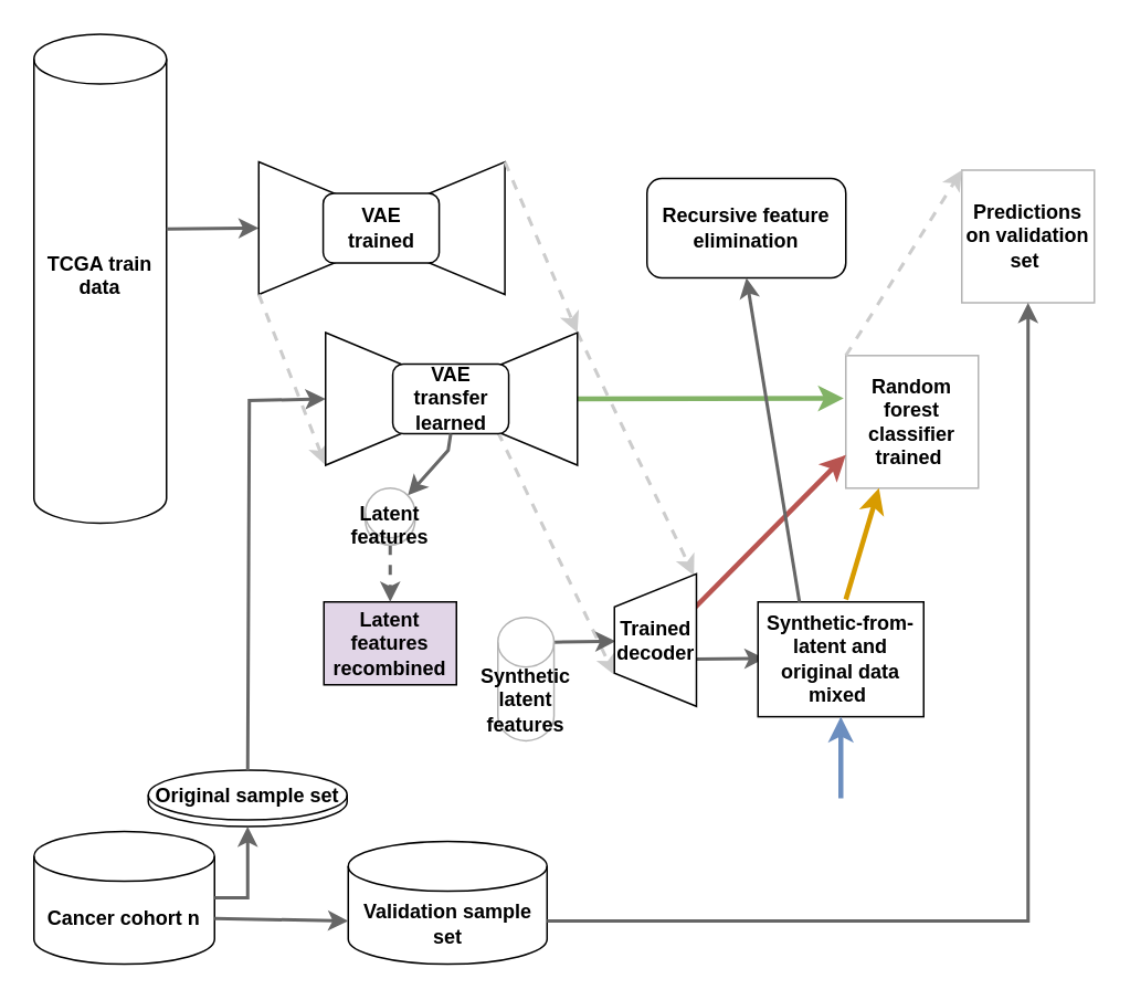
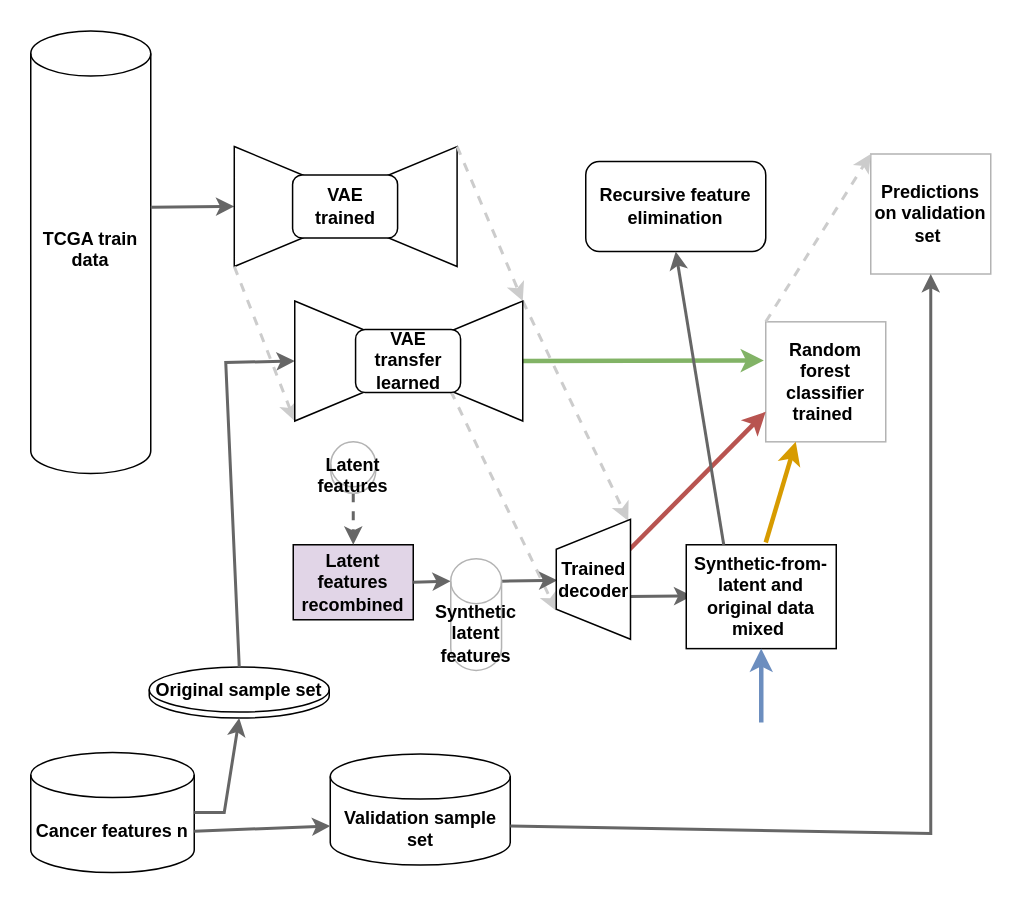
  <mxCell id="0" />
  <mxCell id="1" parent="0" />
  <mxCell id="2" value="" style="endArrow=classic;html=1;rounded=0;strokeColor=#666666;strokeWidth=2;entryX=0;entryY=0.5;entryDx=0;entryDy=0;" edge="1" parent="1"><mxGeometry width="50" height="50" relative="1" as="geometry"><mxPoint x="419" y="397" as="sourcePoint" /><mxPoint x="461" y="396.643" as="targetPoint" /><Array as="points" /></mxGeometry></mxCell>
  <mxCell id="3" value="&lt;b&gt;TCGA train data&lt;br&gt;&lt;br&gt;&lt;/b&gt;&lt;font style=&quot;font-size: 10px;&quot;&gt;&lt;br&gt;&lt;/font&gt;" style="shape=cylinder3;whiteSpace=wrap;html=1;boundedLbl=1;backgroundOutline=1;size=15;" parent="1" vertex="1"><mxGeometry x="20" y="20" width="80" height="295" as="geometry" /></mxCell>
- <mxCell id="4" value="&lt;b&gt;Cancer cohort n&lt;/b&gt;" style="shape=cylinder3;whiteSpace=wrap;html=1;boundedLbl=1;backgroundOutline=1;size=15;" parent="1" vertex="1"><mxGeometry x="20" y="501" width="109" height="80" as="geometry" /></mxCell>
- <mxCell id="5" value="&lt;b&gt;Original sample set&lt;br&gt;&lt;br&gt;&lt;br&gt;&lt;/b&gt;" style="shape=cylinder3;whiteSpace=wrap;html=1;boundedLbl=1;backgroundOutline=1;size=15;" parent="1" vertex="1"><mxGeometry x="89" y="464.01" width="120" height="34" as="geometry" /></mxCell>
- <mxCell id="6" value="&lt;b&gt;Validation sample set&lt;/b&gt;" style="shape=cylinder3;whiteSpace=wrap;html=1;boundedLbl=1;backgroundOutline=1;size=15;" parent="1" vertex="1"><mxGeometry x="209.68" y="507" width="120" height="74" as="geometry" /></mxCell>
+ <mxCell id="4" value="&lt;b&gt;Cancer features n&lt;/b&gt;" style="shape=cylinder3;whiteSpace=wrap;html=1;boundedLbl=1;backgroundOutline=1;size=15;" parent="1" vertex="1"><mxGeometry x="20" y="501" width="109" height="80" as="geometry" /></mxCell>
+ <mxCell id="5" value="&lt;b&gt;Original sample set&lt;br&gt;&lt;br&gt;&lt;br&gt;&lt;/b&gt;" style="shape=cylinder3;whiteSpace=wrap;html=1;boundedLbl=1;backgroundOutline=1;size=15;" parent="1" vertex="1"><mxGeometry x="99" y="444.01" width="120" height="34" as="geometry" /></mxCell>
+ <mxCell id="6" value="&lt;b&gt;Validation sample set&lt;/b&gt;" style="shape=cylinder3;whiteSpace=wrap;html=1;boundedLbl=1;backgroundOutline=1;size=15;" parent="1" vertex="1"><mxGeometry x="219.68" y="502" width="120" height="74" as="geometry" /></mxCell>
  <mxCell id="7" value="&lt;b&gt;Latent features&lt;br&gt;&lt;/b&gt;&lt;b style=&quot;border-color: var(--border-color);&quot;&gt;recombined&lt;/b&gt;&lt;b&gt;&lt;br&gt;&lt;/b&gt;" style="rounded=0;whiteSpace=wrap;html=1;fillColor=#e1d5e7;" parent="1" vertex="1"><mxGeometry x="195" y="362.51" width="80" height="50" as="geometry" /></mxCell>
  <mxCell id="8" style="edgeStyle=orthogonalEdgeStyle;rounded=0;orthogonalLoop=1;jettySize=auto;html=1;exitX=1;exitY=0.5;exitDx=0;exitDy=0;exitPerimeter=0;entryX=1;entryY=0;entryDx=0;entryDy=18;entryPerimeter=0;strokeColor=#CCCCCC;strokeWidth=2;" parent="1" source="37" target="37" edge="1"><mxGeometry relative="1" as="geometry" /></mxCell>
  <mxCell id="9" value="&lt;b&gt;Random forest classifier trained&amp;nbsp;&lt;/b&gt;" style="whiteSpace=wrap;html=1;aspect=fixed;strokeColor=#B3B3B3;perimeter=rectanglePerimeter;" parent="1" vertex="1"><mxGeometry x="510" y="213.88" width="80" height="80" as="geometry" /></mxCell>
  <mxCell id="10" value="&lt;b&gt;Predictions on validation set&amp;nbsp;&lt;/b&gt;" style="whiteSpace=wrap;html=1;aspect=fixed;strokeColor=#B3B3B3;" parent="1" vertex="1"><mxGeometry x="580" y="102" width="80" height="80" as="geometry" /></mxCell>
  <mxCell id="11" value="" style="endArrow=classic;html=1;rounded=0;strokeWidth=2;dashed=1;entryX=1;entryY=1;entryDx=0;entryDy=0;strokeColor=#CCCCCC;exitX=1;exitY=1;exitDx=0;exitDy=0;" parent="1" source="31" edge="1"><mxGeometry width="50" height="50" relative="1" as="geometry"><mxPoint x="452.5" y="191.5" as="sourcePoint" /><mxPoint x="418.337" y="346.514" as="targetPoint" /></mxGeometry></mxCell>
  <mxCell id="12" value="" style="endArrow=classic;html=1;rounded=0;strokeColor=#666666;strokeWidth=2;entryX=0.5;entryY=1;entryDx=0;entryDy=0;entryPerimeter=0;exitX=1;exitY=0.5;exitDx=0;exitDy=0;exitPerimeter=0;" parent="1" source="4" target="5" edge="1"><mxGeometry width="50" height="50" relative="1" as="geometry"><mxPoint x="130" y="565" as="sourcePoint" /><mxPoint x="186.858" y="807" as="targetPoint" /><Array as="points"><mxPoint x="149" y="541" /></Array></mxGeometry></mxCell>
  <mxCell id="13" value="" style="endArrow=classic;html=1;rounded=0;strokeColor=#666666;strokeWidth=2;entryX=0;entryY=0;entryDx=0;entryDy=48;entryPerimeter=0;exitX=1;exitY=0;exitDx=0;exitDy=52.5;exitPerimeter=0;" parent="1" source="4" target="6" edge="1"><mxGeometry width="50" height="50" relative="1" as="geometry"><mxPoint x="141" y="697" as="sourcePoint" /><mxPoint x="191.637" y="835.504" as="targetPoint" /><Array as="points" /></mxGeometry></mxCell>
  <mxCell id="14" value="" style="endArrow=classic;html=1;rounded=0;strokeColor=#666666;strokeWidth=2;exitX=0.5;exitY=0;exitDx=0;exitDy=0;exitPerimeter=0;entryX=0.5;entryY=1;entryDx=0;entryDy=0;" parent="1" source="5" target="33" edge="1"><mxGeometry width="50" height="50" relative="1" as="geometry"><mxPoint x="213.142" y="803" as="sourcePoint" /><mxPoint x="170" y="201" as="targetPoint" /><Array as="points"><mxPoint x="150" y="241" /></Array></mxGeometry></mxCell>
  <mxCell id="15" value="" style="endArrow=classic;html=1;rounded=0;strokeColor=#666666;strokeWidth=2;entryX=0.5;entryY=1;entryDx=0;entryDy=0;exitX=1;exitY=0;exitDx=0;exitDy=117.5;exitPerimeter=0;" parent="1" source="3" target="25" edge="1"><mxGeometry width="50" height="50" relative="1" as="geometry"><mxPoint x="130" y="142" as="sourcePoint" /><mxPoint x="194" y="141" as="targetPoint" /><Array as="points" /></mxGeometry></mxCell>
  <mxCell id="16" value="" style="endArrow=classic;html=1;rounded=0;strokeColor=#82b366;strokeWidth=3;exitX=0.5;exitY=1;exitDx=0;exitDy=0;fillColor=#d5e8d4;entryX=-0.016;entryY=0.323;entryDx=0;entryDy=0;entryPerimeter=0;" parent="1" source="31" target="9" edge="1"><mxGeometry width="50" height="50" relative="1" as="geometry"><mxPoint x="452.5" y="240.25" as="sourcePoint" /><mxPoint x="550" y="66" as="targetPoint" /><Array as="points" /></mxGeometry></mxCell>
  <mxCell id="17" value="" style="endArrow=classic;html=1;rounded=0;strokeColor=#666666;strokeWidth=2;entryX=0.5;entryY=0;entryDx=0;entryDy=0;exitX=0.5;exitY=1;exitDx=0;exitDy=0;exitPerimeter=0;dashed=1;" parent="1" source="37" target="7" edge="1"><mxGeometry x="-0.918" y="10" width="50" height="50" relative="1" as="geometry"><mxPoint x="360" y="537" as="sourcePoint" /><mxPoint x="246.858" y="900" as="targetPoint" /><Array as="points" /><mxPoint as="offset" /></mxGeometry></mxCell>
+ <mxCell id="18" value="" style="endArrow=classic;html=1;rounded=0;strokeColor=#666666;strokeWidth=2;entryX=0;entryY=0;entryDx=0;entryDy=15;entryPerimeter=0;exitX=1;exitY=0.5;exitDx=0;exitDy=0;" parent="1" source="7" target="38" edge="1"><mxGeometry width="50" height="50" relative="1" as="geometry"><mxPoint x="318" y="386" as="sourcePoint" /><mxPoint x="340" y="344" as="targetPoint" /><Array as="points" /></mxGeometry></mxCell>
  <mxCell id="19" value="" style="endArrow=classic;html=1;rounded=0;strokeColor=#d79b00;strokeWidth=3;fillColor=#ffe6cc;movable=1;resizable=1;rotatable=1;deletable=1;editable=1;connectable=1;entryX=0.25;entryY=1;entryDx=0;entryDy=0;" parent="1" target="9" edge="1"><mxGeometry width="50" height="50" relative="1" as="geometry"><mxPoint x="510" y="361" as="sourcePoint" /><mxPoint x="534" y="296" as="targetPoint" /><Array as="points" /></mxGeometry></mxCell>
  <mxCell id="20" value="&lt;b style=&quot;border-color: var(--border-color);&quot;&gt;Synthetic-from-latent&amp;nbsp;&lt;/b&gt;&lt;b style=&quot;border-color: var(--border-color);&quot;&gt;and&lt;/b&gt;&lt;b&gt;&lt;br&gt;original data mixed&amp;nbsp;&lt;/b&gt;" style="rounded=0;whiteSpace=wrap;html=1;" parent="1" vertex="1"><mxGeometry x="457" y="362.51" width="100" height="69.24" as="geometry" /></mxCell>
  <mxCell id="21" value="" style="endArrow=classic;html=1;rounded=0;strokeWidth=2;dashed=1;entryX=0.25;entryY=0;entryDx=0;entryDy=0;strokeColor=#CCCCCC;exitX=0.25;exitY=0;exitDx=0;exitDy=0;" parent="1" source="31" edge="1"><mxGeometry width="50" height="50" relative="1" as="geometry"><mxPoint x="670" y="651" as="sourcePoint" /><mxPoint x="370.337" y="406.514" as="targetPoint" /></mxGeometry></mxCell>
  <mxCell id="22" value="" style="endArrow=classic;html=1;rounded=0;strokeColor=#666666;strokeWidth=2;exitX=1;exitY=0;exitDx=0;exitDy=15;exitPerimeter=0;entryX=0.185;entryY=0.505;entryDx=0;entryDy=0;entryPerimeter=0;" parent="1" source="38" edge="1"><mxGeometry width="50" height="50" relative="1" as="geometry"><mxPoint x="408" y="347" as="sourcePoint" /><mxPoint x="371.018" y="386.244" as="targetPoint" /><Array as="points" /></mxGeometry></mxCell>
  <mxCell id="23" value="" style="group" parent="1" vertex="1" connectable="0"><mxGeometry x="172" y="107" width="195.36" height="75" as="geometry" /></mxCell>
  <mxCell id="24" value="" style="shape=trapezoid;perimeter=trapezoidPerimeter;whiteSpace=wrap;html=1;fixedSize=1;rotation=-90;" parent="23" vertex="1"><mxGeometry x="68.23" y="6" width="80" height="48" as="geometry" /></mxCell>
  <mxCell id="25" value="" style="shape=trapezoid;perimeter=trapezoidPerimeter;whiteSpace=wrap;html=1;fixedSize=1;rotation=90;" parent="23" vertex="1"><mxGeometry x="-32.32" y="6" width="80" height="48" as="geometry" /></mxCell>
  <mxCell id="26" value="" style="group" parent="23" vertex="1" connectable="0"><mxGeometry x="-3.0" y="-10" width="121.56" height="80" as="geometry" /></mxCell>
  <mxCell id="27" value="&lt;b&gt;VAE&lt;br&gt;trained&lt;/b&gt;" style="rounded=1;whiteSpace=wrap;html=1;" parent="26" vertex="1"><mxGeometry x="25.56" y="19" width="70" height="42" as="geometry" /></mxCell>
  <mxCell id="28" value="" style="endArrow=classic;html=1;rounded=0;strokeWidth=2;dashed=1;entryX=1;entryY=1;entryDx=0;entryDy=0;strokeColor=#CCCCCC;exitX=1;exitY=1;exitDx=0;exitDy=0;" parent="1" source="25" target="33" edge="1"><mxGeometry x="-1" y="111" width="50" height="50" relative="1" as="geometry"><mxPoint x="278.5" y="298.5" as="sourcePoint" /><mxPoint x="294.94" y="352.5" as="targetPoint" /><mxPoint x="-135" y="-75" as="offset" /></mxGeometry></mxCell>
  <mxCell id="29" value="" style="endArrow=classic;html=1;rounded=0;strokeWidth=2;dashed=1;entryX=1;entryY=1;entryDx=0;entryDy=0;strokeColor=#CCCCCC;exitX=1;exitY=1;exitDx=0;exitDy=0;" parent="1" source="24" target="31" edge="1"><mxGeometry x="-1" y="111" width="50" height="50" relative="1" as="geometry"><mxPoint x="407.68" y="121" as="sourcePoint" /><mxPoint x="452.04" y="211" as="targetPoint" /><mxPoint x="-135" y="-75" as="offset" /></mxGeometry></mxCell>
  <mxCell id="30" value="" style="group" parent="1" vertex="1" connectable="0"><mxGeometry x="209.68" y="200" width="138.32" height="80" as="geometry" /></mxCell>
  <mxCell id="31" value="" style="shape=trapezoid;perimeter=trapezoidPerimeter;whiteSpace=wrap;html=1;fixedSize=1;rotation=-90;" parent="30" vertex="1"><mxGeometry x="74.32" y="16" width="80" height="48" as="geometry" /></mxCell>
  <mxCell id="32" value="" style="group" parent="30" vertex="1" connectable="0"><mxGeometry width="124" height="80" as="geometry" /></mxCell>
  <mxCell id="33" value="" style="shape=trapezoid;perimeter=trapezoidPerimeter;whiteSpace=wrap;html=1;fixedSize=1;rotation=90;" parent="32" vertex="1"><mxGeometry x="-29.68" y="16" width="80" height="48" as="geometry" /></mxCell>
  <mxCell id="34" value="&lt;b&gt;VAE&lt;br&gt;transfer learned&lt;/b&gt;" style="rounded=1;whiteSpace=wrap;html=1;" parent="32" vertex="1"><mxGeometry x="26.87" y="19" width="70" height="42" as="geometry" /></mxCell>
- <mxCell id="35" value="" style="endArrow=classic;html=1;rounded=0;strokeColor=#666666;strokeWidth=2;entryX=0.855;entryY=0;entryDx=0;entryDy=4.35;entryPerimeter=0;exitX=0.5;exitY=1;exitDx=0;exitDy=0;" parent="1" source="34" target="37" edge="1"><mxGeometry width="50" height="50" relative="1" as="geometry"><mxPoint x="150" y="349" as="sourcePoint" /><mxPoint x="183.387" y="349.01" as="targetPoint" /><Array as="points"><mxPoint x="270" y="271" /></Array></mxGeometry></mxCell>
  <mxCell id="36" value="" style="endArrow=classic;html=1;rounded=0;strokeColor=#666666;strokeWidth=2;entryX=0.5;entryY=1;entryDx=0;entryDy=0;exitX=1;exitY=0;exitDx=0;exitDy=48;exitPerimeter=0;" parent="1" source="6" target="10" edge="1"><mxGeometry width="50" height="50" relative="1" as="geometry"><mxPoint x="469.793" y="574.5" as="sourcePoint" /><mxPoint x="784.711" y="506.51" as="targetPoint" /><Array as="points"><mxPoint x="620" y="555" /></Array></mxGeometry></mxCell>
  <mxCell id="37" value="&lt;b&gt;Latent features&lt;br&gt;&lt;br&gt;&lt;/b&gt;" style="shape=cylinder3;whiteSpace=wrap;html=1;boundedLbl=1;backgroundOutline=1;size=15;strokeColor=#B3B3B3;" parent="1" vertex="1"><mxGeometry x="220" y="293.88" width="30" height="34.25" as="geometry" /></mxCell>
  <mxCell id="38" value="&lt;b&gt;Synthetic latent features&lt;/b&gt;" style="shape=cylinder3;whiteSpace=wrap;html=1;boundedLbl=1;backgroundOutline=1;size=15;strokeColor=#B3B3B3;" parent="1" vertex="1"><mxGeometry x="300" y="371.76" width="33.87" height="74.49" as="geometry" /></mxCell>
  <mxCell id="39" value="&lt;b&gt;Recursive feature elimination&lt;/b&gt;" style="whiteSpace=wrap;html=1;rounded=1;" parent="1" vertex="1"><mxGeometry x="390" y="107" width="120" height="60" as="geometry" /></mxCell>
  <mxCell id="40" value="" style="endArrow=classic;html=1;rounded=0;strokeColor=#b85450;strokeWidth=3;fillColor=#f8cecc;movable=1;resizable=1;rotatable=1;deletable=1;editable=1;connectable=1;entryX=0;entryY=0.75;entryDx=0;entryDy=0;exitX=0.75;exitY=1;exitDx=0;exitDy=0;" parent="1" target="9" edge="1"><mxGeometry x="1" y="175" width="50" height="50" relative="1" as="geometry"><mxPoint x="418.337" y="366.514" as="sourcePoint" /><mxPoint x="680" y="41" as="targetPoint" /><Array as="points" /><mxPoint x="18" y="-9" as="offset" /></mxGeometry></mxCell>
  <mxCell id="41" value="" style="endArrow=classic;html=1;rounded=0;strokeColor=#6c8ebf;strokeWidth=3;fillColor=#dae8fc;movable=1;resizable=1;rotatable=1;deletable=1;editable=1;connectable=1;entryX=0.5;entryY=1;entryDx=0;entryDy=0;" parent="1" target="20" edge="1"><mxGeometry x="-1" y="304" width="50" height="50" relative="1" as="geometry"><mxPoint x="507" y="481" as="sourcePoint" /><mxPoint x="507" y="448" as="targetPoint" /><Array as="points" /><mxPoint x="84" y="210" as="offset" /></mxGeometry></mxCell>
  <mxCell id="42" value="" style="endArrow=classic;html=1;rounded=0;strokeColor=#666666;strokeWidth=2;entryX=0.5;entryY=1;entryDx=0;entryDy=0;exitX=0.25;exitY=0;exitDx=0;exitDy=0;" parent="1" source="20" target="39" edge="1"><mxGeometry width="50" height="50" relative="1" as="geometry"><mxPoint x="139.5" y="596.5" as="sourcePoint" /><mxPoint x="219" y="595" as="targetPoint" /><Array as="points" /></mxGeometry></mxCell>
  <mxCell id="43" value="" style="endArrow=classic;html=1;rounded=0;strokeWidth=2;dashed=1;entryX=1;entryY=1;entryDx=0;entryDy=0;strokeColor=#CCCCCC;exitX=1;exitY=1;exitDx=0;exitDy=0;" parent="1" edge="1"><mxGeometry width="50" height="50" relative="1" as="geometry"><mxPoint x="510" y="213.88" as="sourcePoint" /><mxPoint x="580" y="102" as="targetPoint" /></mxGeometry></mxCell>
  <mxCell id="44" value="" style="shape=trapezoid;perimeter=trapezoidPerimeter;whiteSpace=wrap;html=1;fixedSize=1;rotation=-90;container=0;" vertex="1" parent="1"><mxGeometry x="355.08" y="360.77" width="80" height="49.49" as="geometry" /></mxCell>
  <mxCell id="45" value="&lt;span style=&quot;background-color: rgb(255, 255, 255);&quot;&gt;&lt;b&gt;Trained decoder&lt;/b&gt;&lt;/span&gt;" style="text;html=1;strokeColor=none;fillColor=none;align=center;verticalAlign=middle;whiteSpace=wrap;rounded=0;container=0;" vertex="1" parent="1"><mxGeometry x="356.341" y="362.514" width="79.34" height="46.99" as="geometry" /></mxCell>
